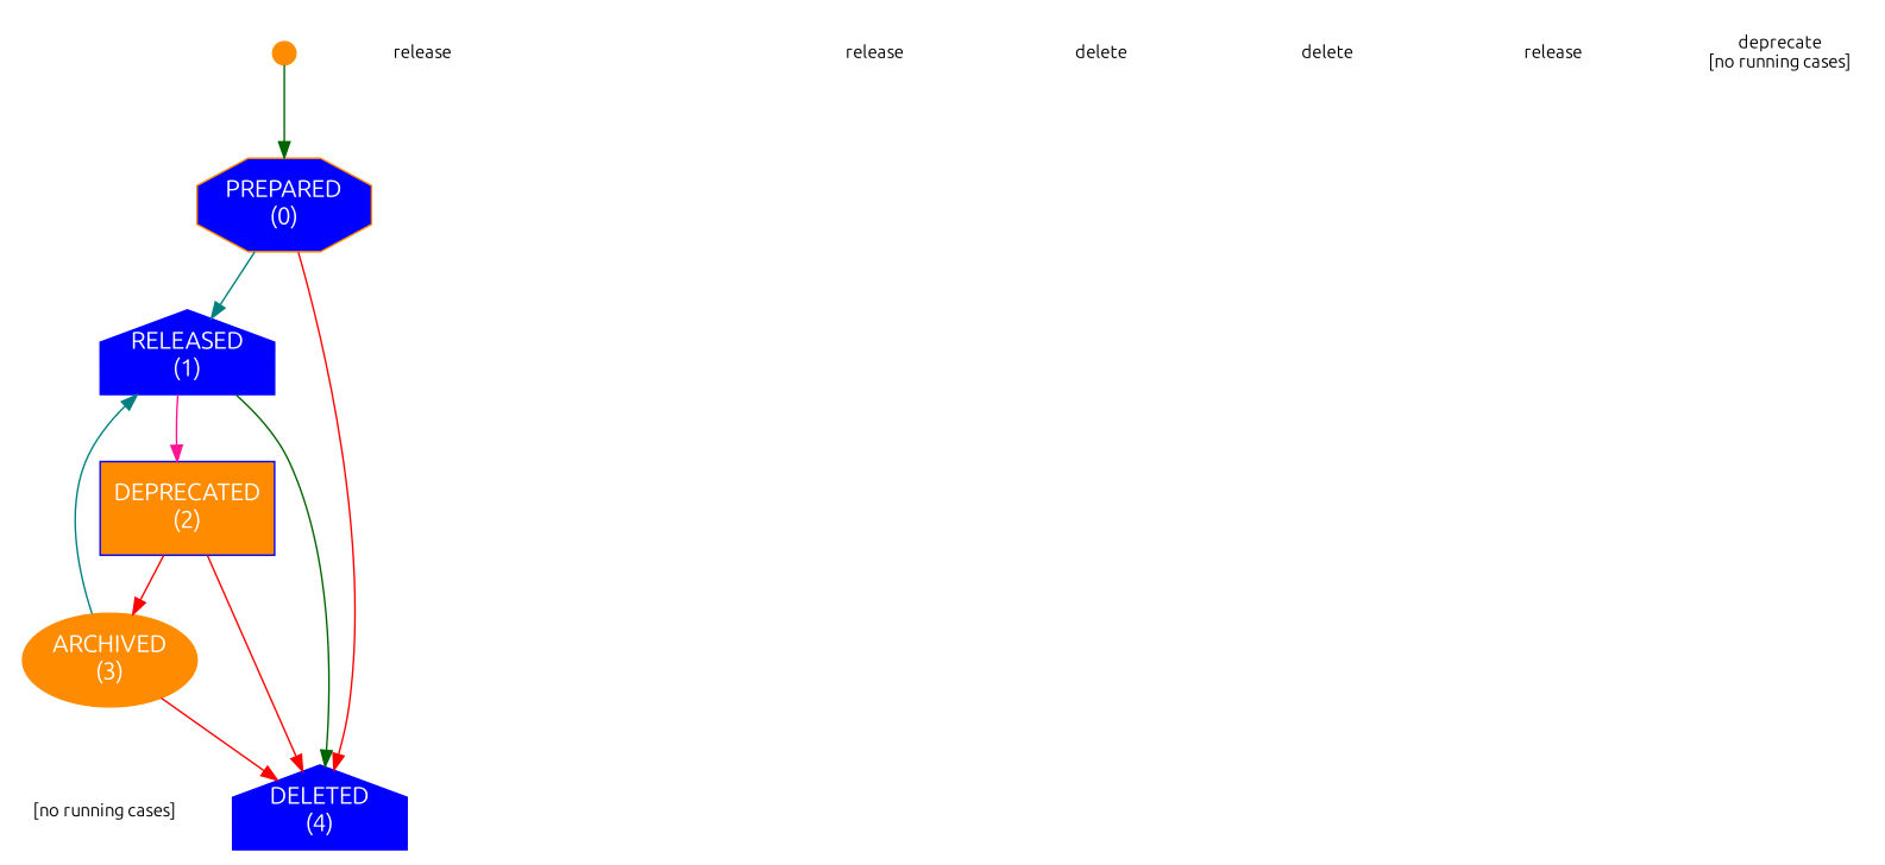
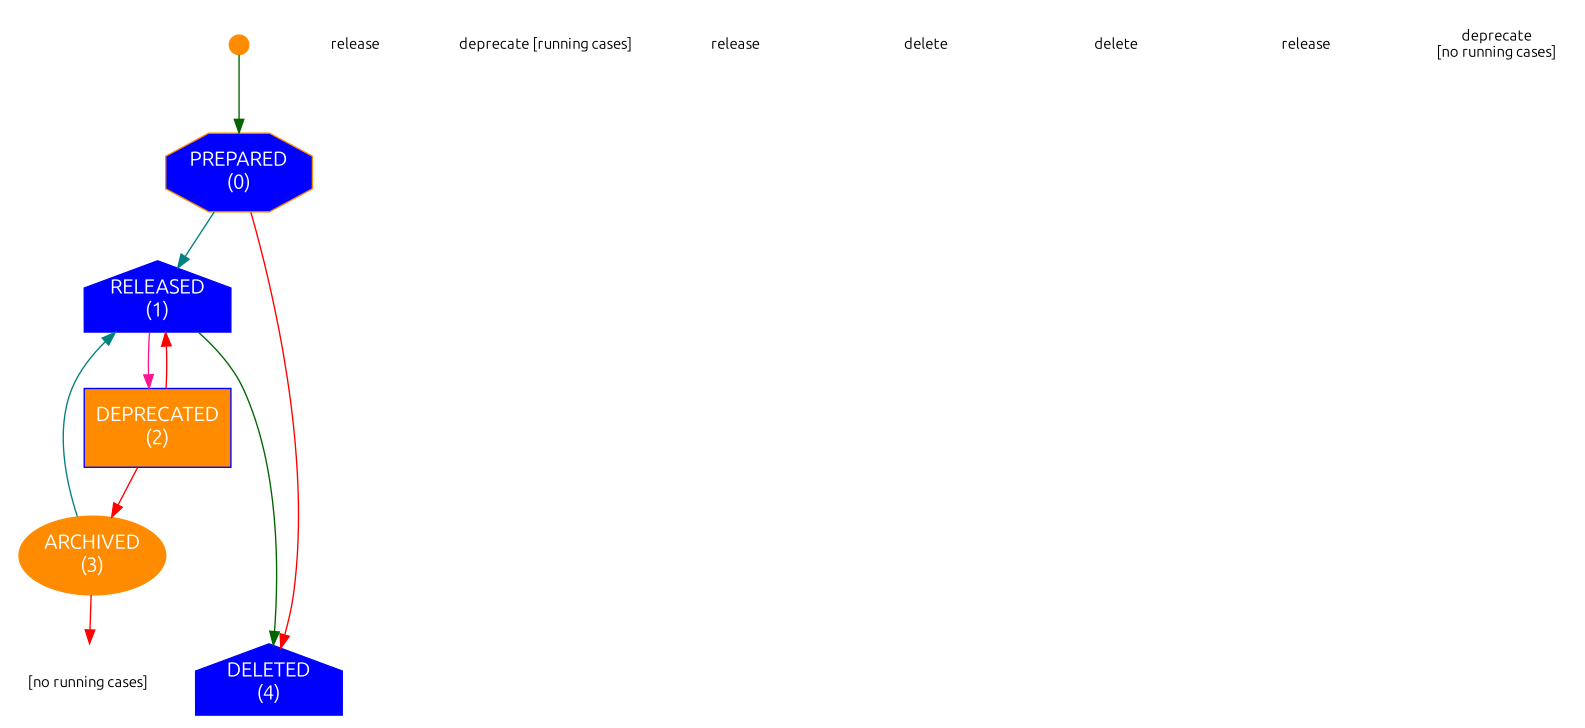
  digraph {
    fontname=Ubuntu
    node [color=darkorange fixedsize=true fontcolor=black fontname=Ubuntu fontsize=11 margin=0 shape=none style=filled fillcolor=none]
    edge [color=red fontname=Ubuntu]
    n1 [fontcolor=white fontsize=15 height=0.2 label=START shape=point width=0.2 fillcolor=""]
    n2 [fillcolor=blue fontcolor=white fontsize=15 height=0.8 label="PREPARED\n(0)" shape=octagon width=1.5]
    n3 [color=blue fontcolor=white fontsize=15 height=0.8 label="RELEASED\n(1)" shape=house width=1.5 fillcolor=""]
    n4 [color=blue fontcolor=white fontsize=15 height=0.8 label="DELETED\n(4)" shape=house width=1.5 fillcolor=""]
    n5 [color=blue fillcolor=darkorange fontcolor=white fontsize=15 height=0.8 label="DEPRECATED\n(2)" shape=box width=1.5]
    n6 [fontcolor=white fontsize=15 height=0.8 label="ARCHIVED\n(3)" shape=ellipse width=1.5 fillcolor=""]
    n7 [height=0.8 label=release width=1.7]
+   n8 [height=0.8 label="deprecate [running cases]" width=1.7]
    n9 [color=blue height=0.8 label=release width=1.7]
    n10 [height=0.8 label=delete width=1.7]
    n11 [height=0.8 label="[no running cases]" width=1.7]
    n12 [color=blue height=0.8 label=delete width=1.7]
    n13 [color=blue height=0.8 label=release width=1.7]
    n14 [height=0.8 label="deprecate\n[no running cases]" width=1.7]
    n1 -> n2 [color=darkgreen]
    n2 -> n3 [color=teal]
    n2 -> n4
    n3 -> n4 [color=darkgreen]
    n3 -> n5 [color=deeppink]
-   n5 -> n4
+   n5 -> n3
    n5 -> n6
    n6 -> n3 [color=teal]
-   n6 -> n4
+   n6 -> n11
  }
